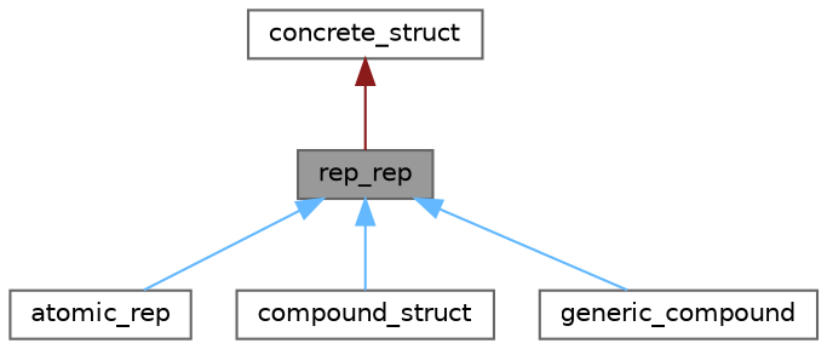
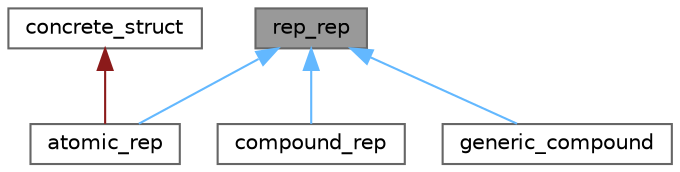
  digraph {
    node [color=gray40 fillcolor=white fontname=Helvetica fontsize=10 shape=box style=filled]
    edge [color=steelblue1 dir=back fontname=Helvetica fontsize=10 labelfontname=Helvetica labelfontsize=10 style=solid]
    n1 [fillcolor=grey60 fontcolor=black height=0.2 label=rep_rep width=0.4]
    n2 [height=0.2 label=atomic_rep width=0.4]
-   n3 [height=0.2 label=compound_struct width=0.4]
+   n3 [height=0.2 label=compound_rep width=0.4]
    n4 [height=0.2 label=generic_compound width=0.4]
    n5 [height=0.2 label=concrete_struct width=0.4]
    n1 -> n2
    n1 -> n3
    n1 -> n4
-   n5 -> n1 [color=firebrick4]
+   n5 -> n2 [color=firebrick4]
  }
